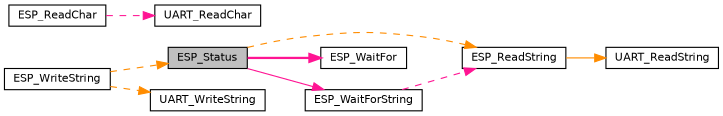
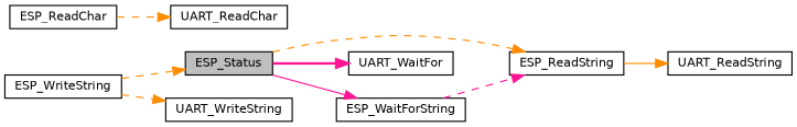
  digraph {
    rankdir=LR
    node [color=black fillcolor=white fontname=Helvetica fontsize=10 shape=record style=filled]
    edge [color=darkorange fontname=Helvetica fontsize=10 labelfontname=Helvetica labelfontsize=10 style=dashed]
    n1 [fillcolor=grey75 fontcolor=black height=0.2 label=ESP_Status width=0.4]
    n2 [height=0.2 label=ESP_ReadString width=0.4]
-   n3 [height=0.2 label=ESP_WaitFor width=0.4]
+   n3 [height=0.2 label=UART_WaitFor width=0.4]
    n4 [height=0.2 label=ESP_WaitForString width=0.4]
    n5 [height=0.2 label=UART_ReadString width=0.4]
    n6 [height=0.2 label=ESP_WriteString width=0.4]
    n7 [height=0.2 label=UART_WriteString width=0.4]
    n8 [height=0.2 label=ESP_ReadChar width=0.4]
    n9 [height=0.2 label=UART_ReadChar width=0.4]
    n1 -> n2
    n1 -> n3 [color=deeppink style=bold]
    n1 -> n4 [color=deeppink style=solid]
    n2 -> n5 [style=solid]
    n4 -> n2 [color=deeppink]
    n6 -> n1
    n6 -> n7
-   n8 -> n9 [color=deeppink]
+   n8 -> n9
  }
